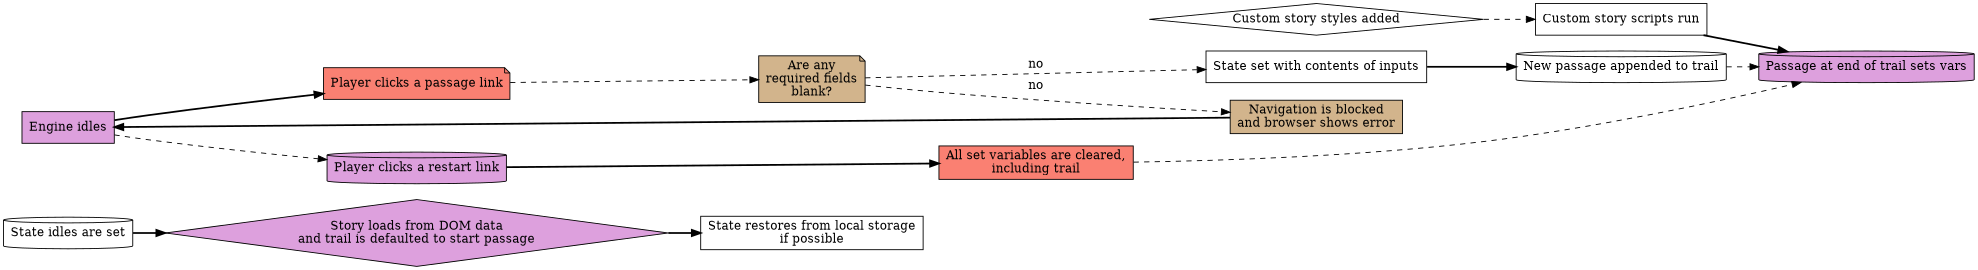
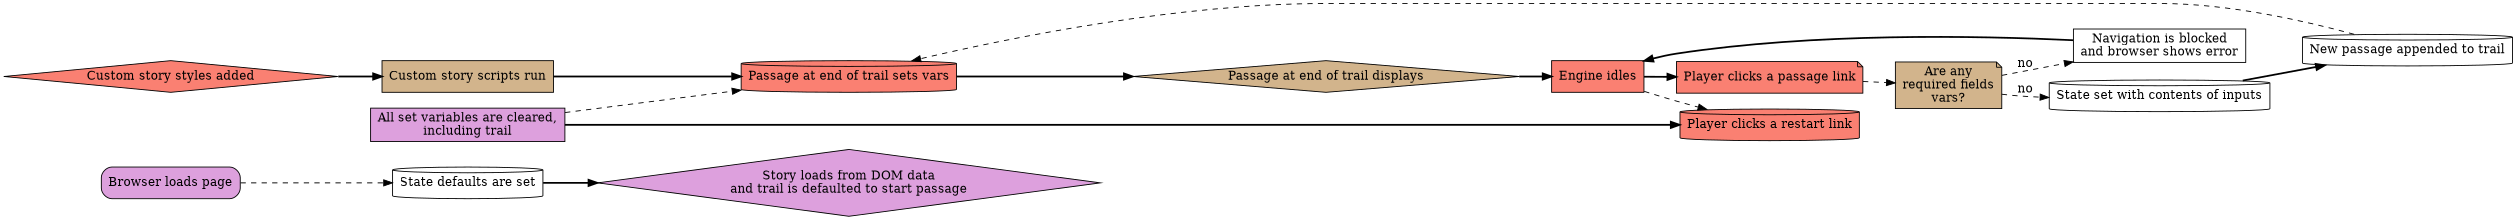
  digraph {
    rankdir=LR
    node [fillcolor=white shape=box style=filled]
    edge [style=bold]
-   n2 [label="State idles are set" shape=cylinder]
+   n1 [fillcolor=plum label="Browser loads page" style="rounded,filled"]
+   n2 [label="State defaults are set" shape=cylinder]
    n3 [fillcolor=plum label="Story loads from DOM data\nand trail is defaulted to start passage" shape=diamond]
-   n4 [label="State restores from local storage\nif possible"]
-   n5 [label="Custom story styles added" shape=diamond]
-   n6 [label="Custom story scripts run"]
-   n7 [fillcolor=plum label="Passage at end of trail sets vars" shape=cylinder]
-   n9 [fillcolor=plum label="Engine idles"]
+   n5 [fillcolor=salmon label="Custom story styles added" shape=diamond]
+   n6 [fillcolor=tan label="Custom story scripts run"]
+   n7 [fillcolor=salmon label="Passage at end of trail sets vars" shape=cylinder]
+   n8 [fillcolor=tan label="Passage at end of trail displays" shape=diamond]
+   n9 [fillcolor=salmon label="Engine idles"]
    n10 [fillcolor=salmon label="Player clicks a passage link" shape=note]
-   n11 [fillcolor=plum label="Player clicks a restart link" shape=cylinder]
-   n12 [fillcolor=tan label="Are any\nrequired fields\nblank?" shape=note]
-   n13 [fillcolor=salmon label="All set variables are cleared,\nincluding trail"]
-   n14 [fillcolor=tan label="Navigation is blocked\nand browser shows error"]
-   n15 [label="State set with contents of inputs"]
+   n11 [fillcolor=salmon label="Player clicks a restart link" shape=cylinder]
+   n12 [fillcolor=tan label="Are any\nrequired fields\nvars?" shape=note]
+   n13 [fillcolor=plum label="All set variables are cleared,\nincluding trail"]
+   n14 [label="Navigation is blocked\nand browser shows error"]
+   n15 [label="State set with contents of inputs" shape=cylinder]
    n16 [label="New passage appended to trail" shape=cylinder]
+   n1 -> n2 [style=dashed]
    n2 -> n3
-   n3 -> n4
-   n5 -> n6 [style=dashed]
+   n5 -> n6
    n6 -> n7
+   n7 -> n8
+   n8 -> n9
    n9 -> n10
    n9 -> n11 [style=dashed]
    n10 -> n12 [style=dashed]
-   n11 -> n13
+   n13 -> n11
    n12 -> n14 [label=no style=dashed]
    n12 -> n15 [label=no style=dashed]
    n13 -> n7 [style=dashed]
    n14 -> n9
    n15 -> n16
    n16 -> n7 [style=dashed]
  }
